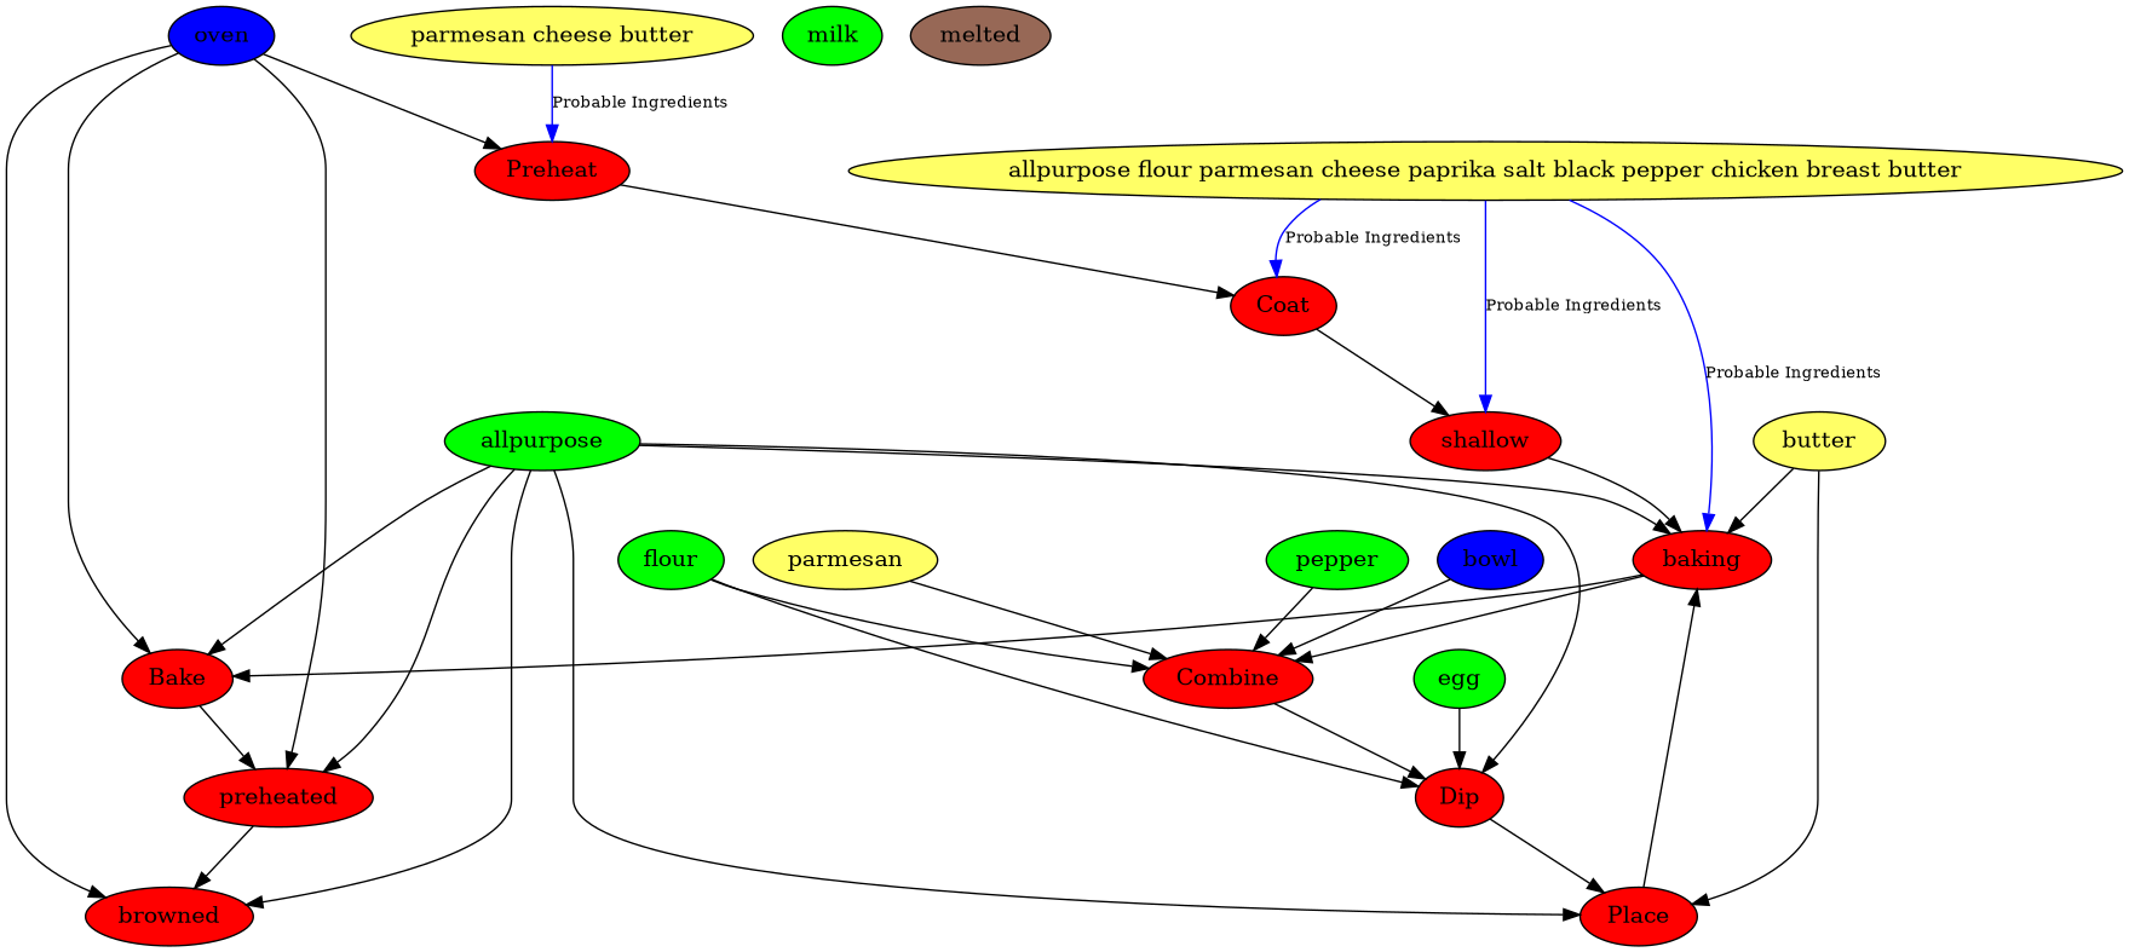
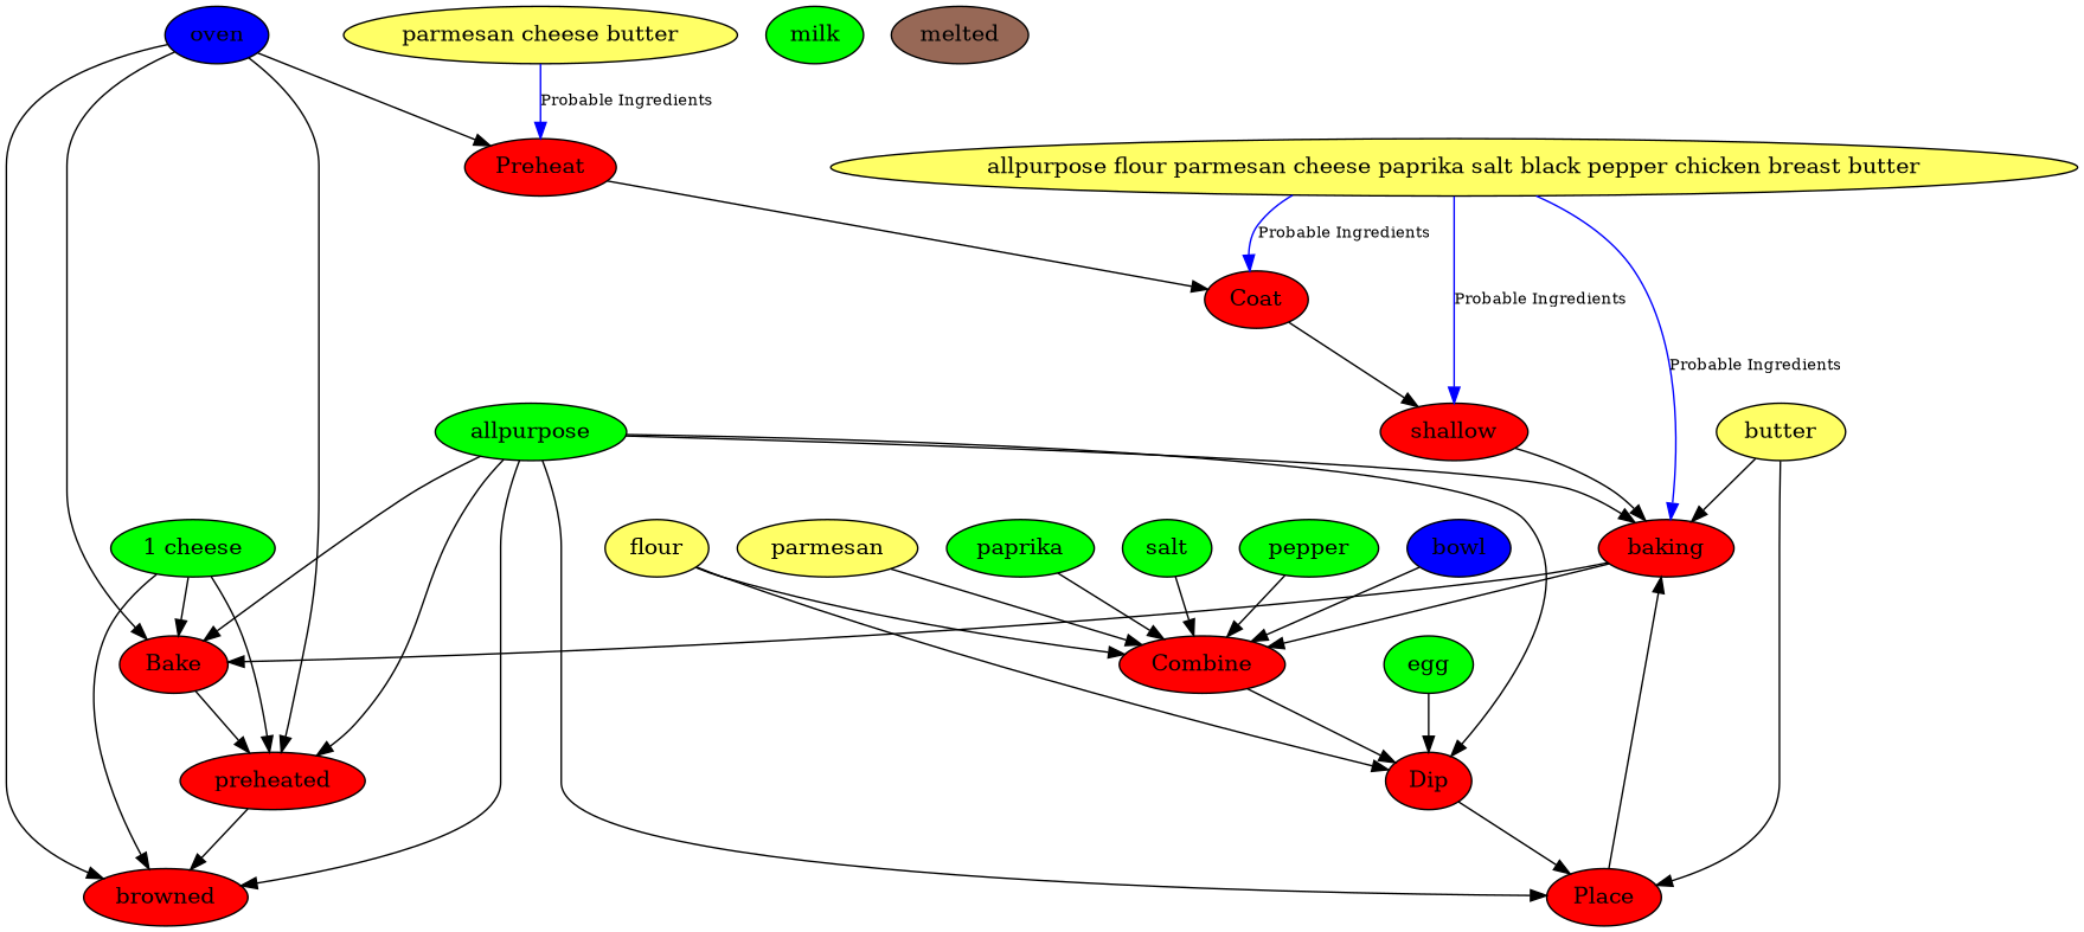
  digraph {
    node [fillcolor=red style=filled]
    Preheat
    Coat
    shallow
    oven [fillcolor="#0000ff"]
    Bake
    preheated
    browned
    "parmesan cheese butter" [fillcolor="#ffff66"]
    baking
    Combine
    Dip
    "allpurpose flour parmesan cheese paprika salt black pepper chicken breast butter" [fillcolor="#ffff66"]
    Place
-   flour [fillcolor=green]
+   flour [fillcolor="#ffff66"]
    parmesan [fillcolor="#ffff66"]
+   paprika [fillcolor=green]
+   salt [fillcolor=green]
    pepper [fillcolor=green]
    bowl [fillcolor="#0000ff"]
    egg [fillcolor=green]
    milk [fillcolor=green]
    n22 [fillcolor=green label=allpurpose]
    melted [fillcolor="#976856"]
    butter [fillcolor="#ffff66"]
+   "1 cheese" [fillcolor=green]
    Preheat -> Coat
    Coat -> shallow
    shallow -> baking
    oven -> Preheat
    oven -> Bake
    oven -> preheated
    oven -> browned
    Bake -> preheated
    preheated -> browned
    "parmesan cheese butter" -> Preheat [color=blue fontsize=10.0 label="Probable Ingredients" labelfontcolor="#009933"]
    baking -> Bake
    baking -> Combine
    Combine -> Dip
    Dip -> Place
    "allpurpose flour parmesan cheese paprika salt black pepper chicken breast butter" -> Coat [color=blue fontsize=10.0 label="Probable Ingredients" labelfontcolor="#009933"]
    "allpurpose flour parmesan cheese paprika salt black pepper chicken breast butter" -> shallow [color=blue fontsize=10.0 label="Probable Ingredients" labelfontcolor="#009933"]
    "allpurpose flour parmesan cheese paprika salt black pepper chicken breast butter" -> baking [color=blue fontsize=10.0 label="Probable Ingredients" labelfontcolor="#009933"]
    Place -> baking
    flour -> Combine
    flour -> Dip
    parmesan -> Combine
+   paprika -> Combine
+   salt -> Combine
    pepper -> Combine
    bowl -> Combine
    egg -> Dip
    n22 -> Bake
    n22 -> preheated
    n22 -> browned
    n22 -> baking
    n22 -> Dip
    n22 -> Place
    butter -> baking
    butter -> Place
+   "1 cheese" -> Bake
+   "1 cheese" -> preheated
+   "1 cheese" -> browned
  }
